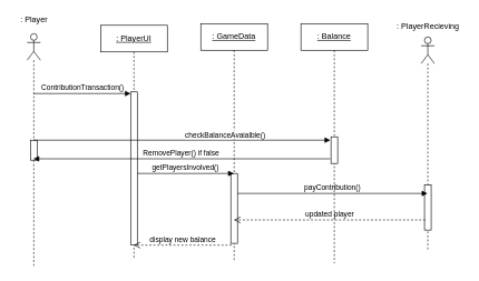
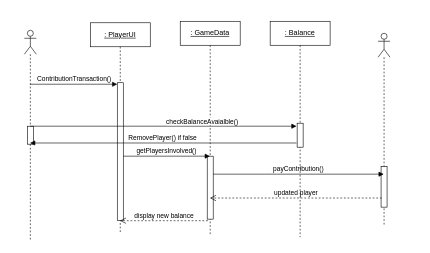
  <mxCell id="0" />
  <mxCell id="1" parent="0" />
  <mxCell id="2" value="" style="shape=umlLifeline;participant=umlActor;perimeter=lifelinePerimeter;whiteSpace=wrap;html=1;container=1;collapsible=0;recursiveResize=0;verticalAlign=top;spacingTop=36;outlineConnect=0;" parent="1" vertex="1"><mxGeometry x="40" y="50" width="20" height="350" as="geometry" /></mxCell>
  <mxCell id="3" value="" style="html=1;points=[];perimeter=orthogonalPerimeter;" vertex="1" parent="2"><mxGeometry x="5" y="160" width="10" height="30" as="geometry" /></mxCell>
- <mxCell id="4" value=": Player" style="text;html=1;align=center;verticalAlign=middle;resizable=0;points=[];autosize=1;" parent="1" vertex="1"><mxGeometry x="20" y="20" width="60" height="20" as="geometry" /></mxCell>
  <mxCell id="5" value="&lt;u&gt;: PlayerUI&lt;/u&gt;" style="shape=umlLifeline;perimeter=lifelinePerimeter;whiteSpace=wrap;html=1;container=1;collapsible=0;recursiveResize=0;outlineConnect=0;" parent="1" vertex="1"><mxGeometry x="150" y="37.5" width="100" height="350" as="geometry" /></mxCell>
  <mxCell id="6" value="" style="html=1;points=[];perimeter=orthogonalPerimeter;" parent="5" vertex="1"><mxGeometry x="45" y="100" width="10" height="230" as="geometry" /></mxCell>
  <mxCell id="7" value="" style="html=1;verticalAlign=bottom;endArrow=block;" parent="5" source="6" target="5" edge="1"><mxGeometry width="80" relative="1" as="geometry"><mxPoint x="-60" y="110" as="sourcePoint" /><mxPoint x="20" y="110" as="targetPoint" /><Array as="points" /></mxGeometry></mxCell>
  <mxCell id="8" value="&lt;u&gt;: GameData&lt;/u&gt;" style="shape=umlLifeline;perimeter=lifelinePerimeter;whiteSpace=wrap;html=1;container=1;collapsible=0;recursiveResize=0;outlineConnect=0;" parent="1" vertex="1"><mxGeometry x="300" y="35" width="100" height="355" as="geometry" /></mxCell>
  <mxCell id="9" value="" style="html=1;points=[];perimeter=orthogonalPerimeter;" parent="8" vertex="1"><mxGeometry x="45" y="225" width="10" height="105" as="geometry" /></mxCell>
  <mxCell id="10" value="ContributionTransaction()" style="html=1;verticalAlign=bottom;endArrow=block;" parent="1" source="2" target="6" edge="1"><mxGeometry width="80" relative="1" as="geometry"><mxPoint x="49.5" y="140" as="sourcePoint" /><mxPoint x="199.5" y="140" as="targetPoint" /><Array as="points"><mxPoint x="150" y="140" /></Array></mxGeometry></mxCell>
  <mxCell id="11" value="display new balance" style="html=1;verticalAlign=bottom;endArrow=open;dashed=1;endSize=8;exitX=0.1;exitY=1.025;exitDx=0;exitDy=0;exitPerimeter=0;" parent="1" source="9" target="5" edge="1"><mxGeometry relative="1" as="geometry"><mxPoint x="350" y="300" as="sourcePoint" /><mxPoint x="270" y="300" as="targetPoint" /></mxGeometry></mxCell>
  <mxCell id="12" value="" style="shape=umlLifeline;participant=umlActor;perimeter=lifelinePerimeter;whiteSpace=wrap;html=1;container=1;collapsible=0;recursiveResize=0;verticalAlign=top;spacingTop=36;outlineConnect=0;" parent="1" vertex="1"><mxGeometry x="630" y="55" width="20" height="320" as="geometry" /></mxCell>
  <mxCell id="13" value="" style="html=1;points=[];perimeter=orthogonalPerimeter;" parent="12" vertex="1"><mxGeometry x="5" y="222.5" width="10" height="67.5" as="geometry" /></mxCell>
- <mxCell id="14" value=": PlayerRecieving" style="text;html=1;align=center;verticalAlign=middle;resizable=0;points=[];autosize=1;" parent="1" vertex="1"><mxGeometry x="585" y="30" width="110" height="20" as="geometry" /></mxCell>
  <mxCell id="15" value="getPlayersInvolved()" style="html=1;verticalAlign=bottom;endArrow=block;" parent="1" source="6" target="8" edge="1"><mxGeometry width="80" relative="1" as="geometry"><mxPoint x="210" y="170" as="sourcePoint" /><mxPoint x="290" y="170" as="targetPoint" /><Array as="points"><mxPoint x="310" y="260" /><mxPoint x="340" y="260" /></Array></mxGeometry></mxCell>
  <mxCell id="16" value="payContribution()" style="html=1;verticalAlign=bottom;endArrow=block;" parent="1" source="9" target="12" edge="1"><mxGeometry width="80" relative="1" as="geometry"><mxPoint x="380" y="190" as="sourcePoint" /><mxPoint x="490" y="190" as="targetPoint" /><Array as="points"><mxPoint x="450" y="290" /></Array></mxGeometry></mxCell>
  <mxCell id="17" value="updated player" style="html=1;verticalAlign=bottom;endArrow=open;dashed=1;endSize=8;exitX=0.1;exitY=0.775;exitDx=0;exitDy=0;exitPerimeter=0;" parent="1" source="13" target="8" edge="1"><mxGeometry relative="1" as="geometry"><mxPoint x="480" y="220" as="sourcePoint" /><mxPoint x="373" y="241" as="targetPoint" /></mxGeometry></mxCell>
  <mxCell id="18" value="&lt;u&gt;: Balance&lt;/u&gt;" style="shape=umlLifeline;perimeter=lifelinePerimeter;whiteSpace=wrap;html=1;container=1;collapsible=0;recursiveResize=0;outlineConnect=0;" vertex="1" parent="1"><mxGeometry x="450" y="35" width="100" height="360" as="geometry" /></mxCell>
  <mxCell id="19" value="" style="html=1;points=[];perimeter=orthogonalPerimeter;" vertex="1" parent="18"><mxGeometry x="45" y="170" width="10" height="40" as="geometry" /></mxCell>
  <mxCell id="20" value="checkBalanceAvaialble()&amp;nbsp;" style="html=1;verticalAlign=bottom;endArrow=block;entryX=-0.1;entryY=0.125;entryDx=0;entryDy=0;entryPerimeter=0;" edge="1" parent="1" source="2" target="19"><mxGeometry x="0.297" y="-1" width="80" relative="1" as="geometry"><mxPoint x="380" y="310" as="sourcePoint" /><mxPoint x="610" y="350" as="targetPoint" /><Array as="points" /><mxPoint as="offset" /></mxGeometry></mxCell>
  <mxCell id="21" value="RemovePlayer() if false&amp;nbsp;" style="html=1;verticalAlign=bottom;endArrow=block;exitX=-0.1;exitY=0.825;exitDx=0;exitDy=0;exitPerimeter=0;" edge="1" parent="1" source="19" target="2"><mxGeometry width="80" relative="1" as="geometry"><mxPoint x="250" y="220" as="sourcePoint" /><mxPoint x="330" y="220" as="targetPoint" /></mxGeometry></mxCell>
